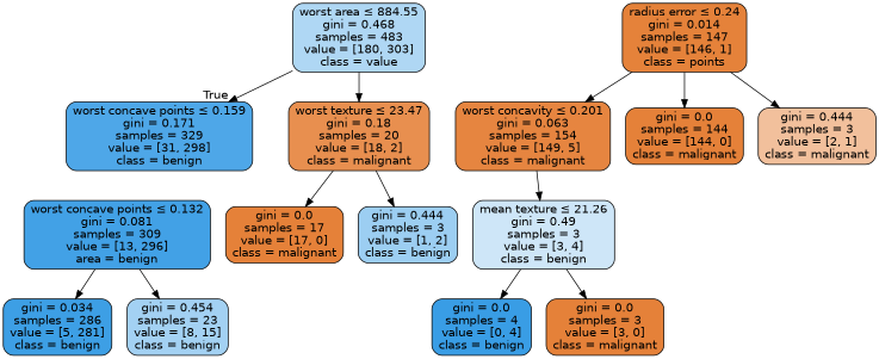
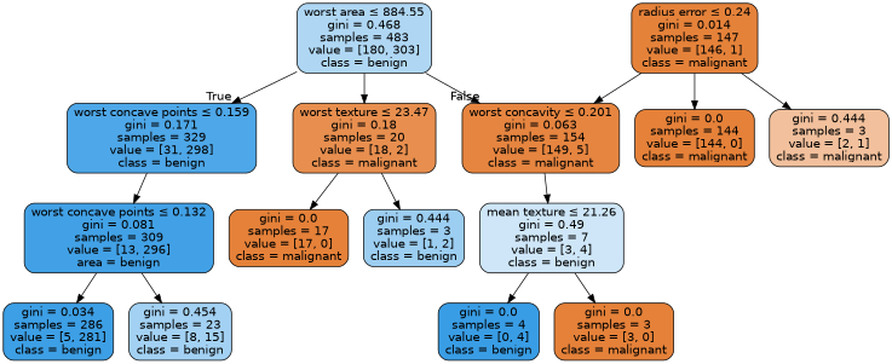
  digraph {
    node [color=black fillcolor="#e58139" fontname=helvetica shape=box style="filled, rounded"]
    edge [fontname=helvetica]
-   n1 [fillcolor="#afd7f4" label=<worst area &le; 884.55<br/>gini = 0.468<br/>samples = 483<br/>value = [180, 303]<br/>class = value>]
+   n1 [fillcolor="#afd7f4" label=<worst area &le; 884.55<br/>gini = 0.468<br/>samples = 483<br/>value = [180, 303]<br/>class = benign>]
    n2 [fillcolor="#4ea7e8" label=<worst concave points &le; 0.159<br/>gini = 0.171<br/>samples = 329<br/>value = [31, 298]<br/>class = benign>]
    n3 [fillcolor="#e68540" label=<worst concavity &le; 0.201<br/>gini = 0.063<br/>samples = 154<br/>value = [149, 5]<br/>class = malignant>]
    n4 [fillcolor="#e88f4f" label=<worst texture &le; 23.47<br/>gini = 0.18<br/>samples = 20<br/>value = [18, 2]<br/>class = malignant>]
    n5 [fillcolor="#42a1e6" label=<worst concave points &le; 0.132<br/>gini = 0.081<br/>samples = 309<br/>value = [13, 296]<br/>area = benign>]
-   n6 [fillcolor="#cee6f8" label=<mean texture &le; 21.26<br/>gini = 0.49<br/>samples = 3<br/>value = [3, 4]<br/>class = benign>]
+   n6 [fillcolor="#cee6f8" label=<mean texture &le; 21.26<br/>gini = 0.49<br/>samples = 7<br/>value = [3, 4]<br/>class = benign>]
    n7 [fillcolor="#3d9fe5" label=<gini = 0.034<br/>samples = 286<br/>value = [5, 281]<br/>class = benign>]
    n8 [fillcolor="#a3d1f3" label=<gini = 0.454<br/>samples = 23<br/>value = [8, 15]<br/>class = benign>]
    n9 [fillcolor="#9ccef2" label=<gini = 0.444<br/>samples = 3<br/>value = [1, 2]<br/>class = benign>]
    n10 [label=<gini = 0.0<br/>samples = 17<br/>value = [17, 0]<br/>class = malignant>]
    n11 [fillcolor="#399de5" label=<gini = 0.0<br/>samples = 4<br/>value = [0, 4]<br/>class = benign>]
    n12 [label=<gini = 0.0<br/>samples = 3<br/>value = [3, 0]<br/>class = malignant>]
-   n13 [fillcolor="#e5823a" label=<radius error &le; 0.24<br/>gini = 0.014<br/>samples = 147<br/>value = [146, 1]<br/>class = points>]
+   n13 [fillcolor="#e5823a" label=<radius error &le; 0.24<br/>gini = 0.014<br/>samples = 147<br/>value = [146, 1]<br/>class = malignant>]
    n14 [fillcolor="#f2c09c" label=<gini = 0.444<br/>samples = 3<br/>value = [2, 1]<br/>class = malignant>]
    n15 [label=<gini = 0.0<br/>samples = 144<br/>value = [144, 0]<br/>class = malignant>]
    n1 -> n2 [headlabel=True labelangle=45 labeldistance=2.5]
+   n1 -> n3 [headlabel=False labelangle=-45 labeldistance=2.5]
    n1 -> n4
+   n2 -> n5
    n3 -> n6
    n4 -> n9
    n4 -> n10
    n5 -> n7
    n5 -> n8
    n6 -> n11
    n6 -> n12
    n13 -> n3
    n13 -> n14
    n13 -> n15
  }
